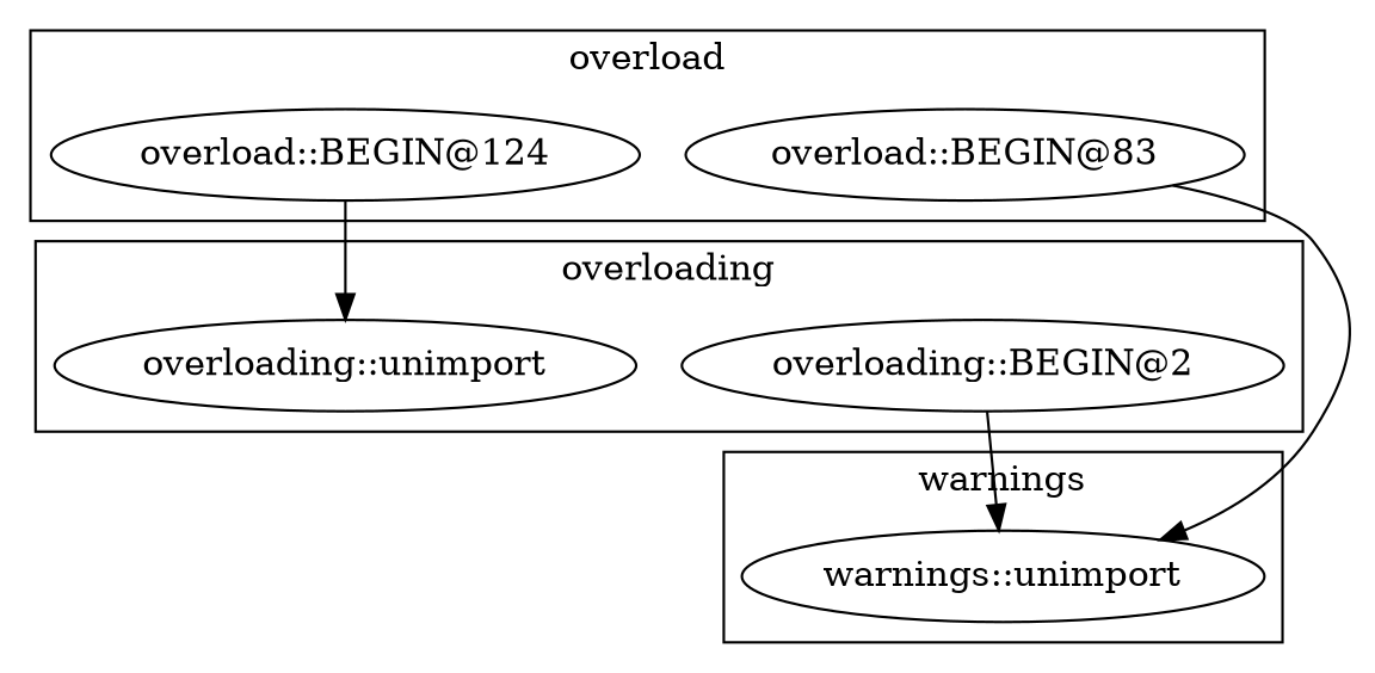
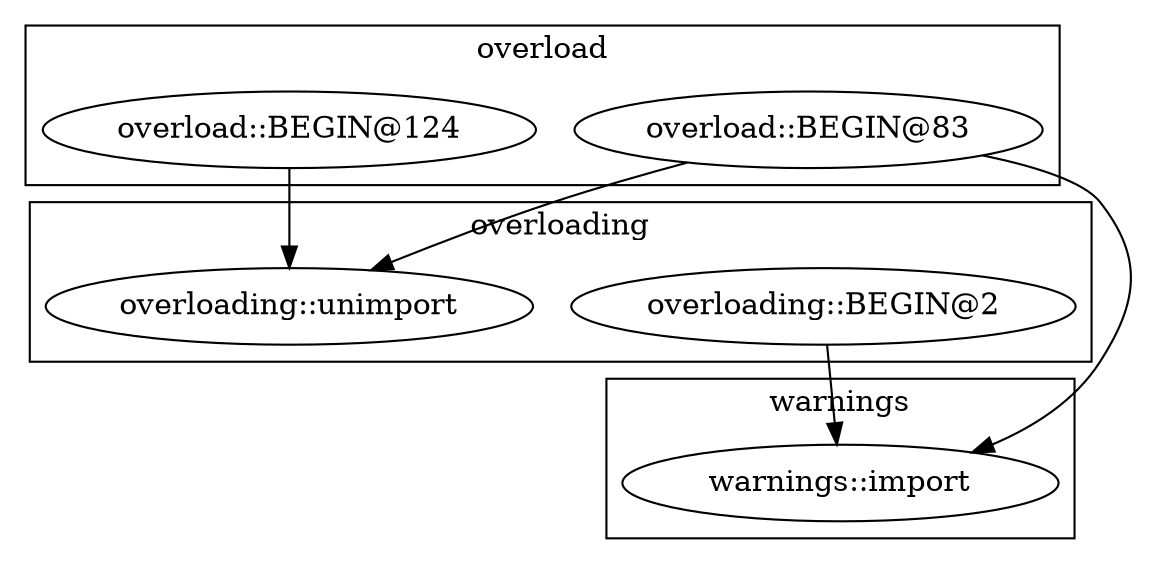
  digraph {
    "overload::BEGIN@83"
    n2 [label="overload::BEGIN@124"]
    "overloading::BEGIN@2"
    "overloading::unimport"
-   "warnings::import" [label="warnings::unimport"]
+   "warnings::import"
    subgraph cluster_1 {
      label=overload
      "overload::BEGIN@83"
      n2
    }
    subgraph cluster_2 {
      label=overloading
      "overloading::BEGIN@2"
      "overloading::unimport"
    }
    subgraph cluster_3 {
      label=warnings
      "warnings::import"
    }
+   "overload::BEGIN@83" -> "overloading::unimport"
    "overload::BEGIN@83" -> "warnings::import"
    n2 -> "overloading::unimport"
    "overloading::BEGIN@2" -> "warnings::import"
  }
